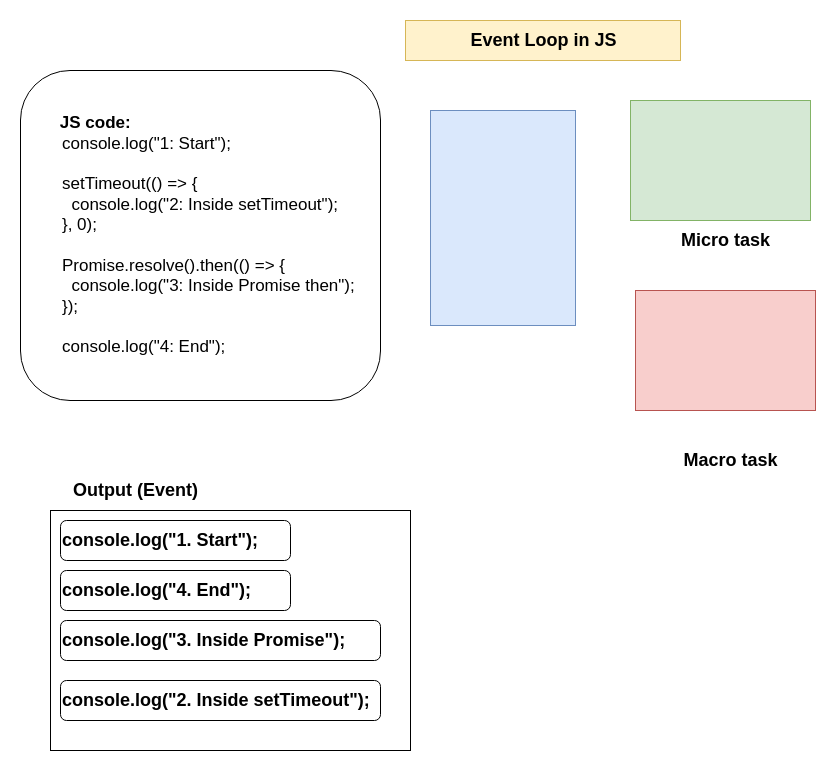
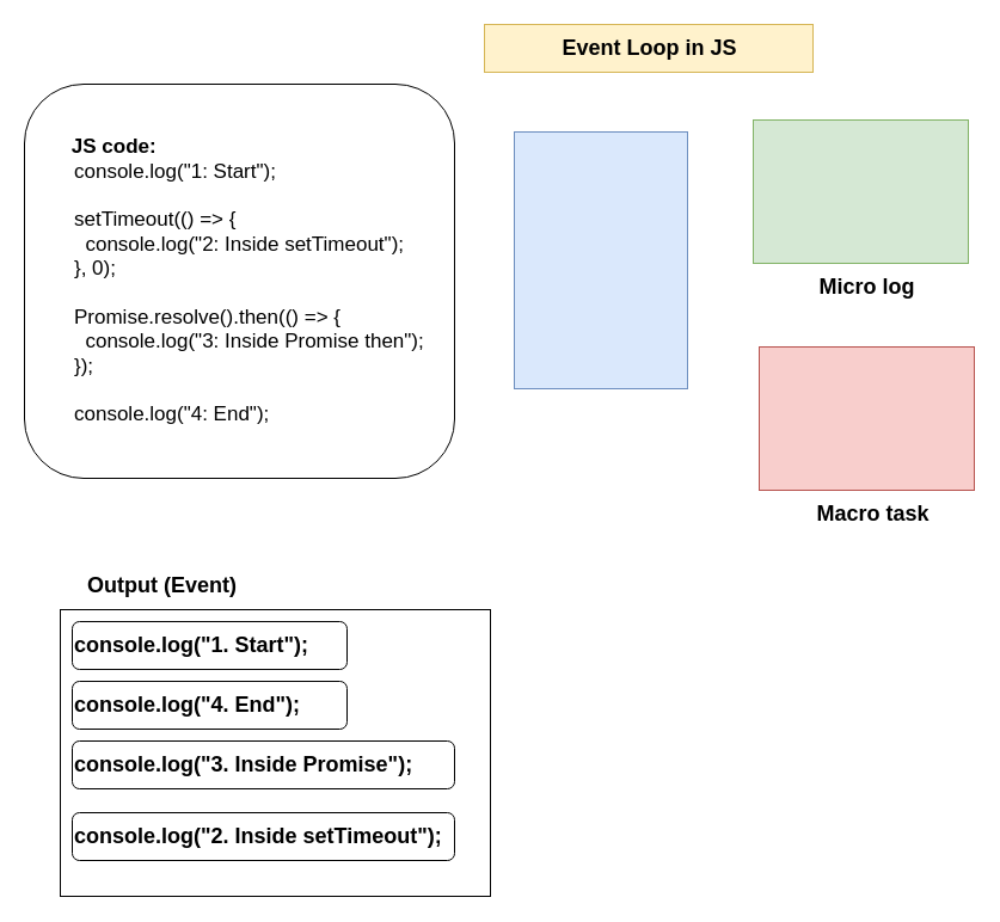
  <mxCell id="0" />
  <mxCell id="1" parent="0" />
  <mxCell id="2" value="&lt;b&gt;&lt;font style=&quot;font-size: 17px;&quot;&gt;&lt;span style=&quot;white-space: pre;&quot;&gt;&#09;&lt;/span&gt;JS code:&lt;/font&gt;&lt;/b&gt;&lt;blockquote style=&quot;margin: 0 0 0 40px; border: none; padding: 0px;&quot;&gt;&lt;div&gt;&lt;div&gt;&lt;font style=&quot;font-size: 17px;&quot;&gt;console.log(&quot;1: Start&quot;);&amp;nbsp;&lt;/font&gt;&lt;/div&gt;&lt;/div&gt;&lt;div&gt;&lt;div style=&quot;&quot;&gt;&lt;font style=&quot;font-size: 17px;&quot;&gt;&lt;br&gt;&lt;/font&gt;&lt;/div&gt;&lt;/div&gt;&lt;div&gt;&lt;div style=&quot;&quot;&gt;&lt;font style=&quot;font-size: 17px;&quot;&gt;setTimeout(() =&amp;gt; {&lt;/font&gt;&lt;/div&gt;&lt;/div&gt;&lt;div&gt;&lt;div&gt;&lt;font style=&quot;font-size: 17px;&quot;&gt;&amp;nbsp; console.log(&quot;2: Inside setTimeout&quot;);&lt;/font&gt;&lt;/div&gt;&lt;/div&gt;&lt;div&gt;&lt;div&gt;&lt;font style=&quot;font-size: 17px;&quot;&gt;}, 0);&amp;nbsp;&lt;/font&gt;&lt;/div&gt;&lt;/div&gt;&lt;div&gt;&lt;div&gt;&lt;font style=&quot;font-size: 17px;&quot;&gt;&lt;br&gt;&lt;/font&gt;&lt;/div&gt;&lt;/div&gt;&lt;div&gt;&lt;div&gt;&lt;font style=&quot;font-size: 17px;&quot;&gt;Promise.resolve().then(() =&amp;gt; {&lt;/font&gt;&lt;/div&gt;&lt;/div&gt;&lt;div&gt;&lt;div&gt;&lt;font style=&quot;font-size: 17px;&quot;&gt;&amp;nbsp; console.log(&quot;3: Inside Promise then&quot;);&lt;/font&gt;&lt;/div&gt;&lt;/div&gt;&lt;div&gt;&lt;div&gt;&lt;font style=&quot;font-size: 17px;&quot;&gt;});&amp;nbsp;&lt;/font&gt;&lt;/div&gt;&lt;/div&gt;&lt;div&gt;&lt;div&gt;&lt;font style=&quot;font-size: 17px;&quot;&gt;&lt;br&gt;&lt;/font&gt;&lt;/div&gt;&lt;/div&gt;&lt;div&gt;&lt;div style=&quot;&quot;&gt;&lt;font style=&quot;font-size: 17px;&quot;&gt;console.log(&quot;4: End&quot;);&amp;nbsp;&lt;/font&gt;&lt;/div&gt;&lt;/div&gt;&lt;/blockquote&gt;" style="rounded=1;whiteSpace=wrap;html=1;align=left;" parent="1" vertex="1"><mxGeometry x="20" y="70" width="360" height="330" as="geometry" /></mxCell>
  <mxCell id="3" value="" style="whiteSpace=wrap;html=1;fillColor=#dae8fc;strokeColor=#6c8ebf;verticalAlign=middle;" parent="1" vertex="1"><mxGeometry x="430" y="110" width="145" height="215" as="geometry" /></mxCell>
  <mxCell id="4" value="" style="whiteSpace=wrap;html=1;fillColor=#d5e8d4;strokeColor=#82b366;" parent="1" vertex="1"><mxGeometry x="630" y="100" width="180" height="120" as="geometry" /></mxCell>
- <mxCell id="5" value="&lt;b&gt;&lt;font style=&quot;font-size: 18px;&quot;&gt;Micro task&lt;/font&gt;&lt;/b&gt;" style="text;html=1;align=center;verticalAlign=middle;resizable=0;points=[];autosize=1;strokeColor=none;fillColor=none;" parent="1" vertex="1"><mxGeometry x="670" y="220" width="110" height="40" as="geometry" /></mxCell>
+ <mxCell id="5" value="&lt;b&gt;&lt;font style=&quot;font-size: 18px;&quot;&gt;Micro log&lt;/font&gt;&lt;/b&gt;" style="text;html=1;align=center;verticalAlign=middle;resizable=0;points=[];autosize=1;strokeColor=none;fillColor=none;" parent="1" vertex="1"><mxGeometry x="670" y="220" width="110" height="40" as="geometry" /></mxCell>
  <mxCell id="6" value="" style="whiteSpace=wrap;html=1;fillColor=#f8cecc;strokeColor=#b85450;" parent="1" vertex="1"><mxGeometry x="635" y="290" width="180" height="120" as="geometry" /></mxCell>
- <mxCell id="7" value="&lt;b&gt;&lt;font style=&quot;font-size: 18px;&quot;&gt;Macro task&lt;/font&gt;&lt;/b&gt;" style="text;html=1;align=center;verticalAlign=middle;resizable=0;points=[];autosize=1;strokeColor=none;fillColor=none;" parent="1" vertex="1"><mxGeometry x="670" y="440" width="120" height="40" as="geometry" /></mxCell>
+ <mxCell id="7" value="&lt;b&gt;&lt;font style=&quot;font-size: 18px;&quot;&gt;Macro task&lt;/font&gt;&lt;/b&gt;" style="text;html=1;align=center;verticalAlign=middle;resizable=0;points=[];autosize=1;strokeColor=none;fillColor=none;" parent="1" vertex="1"><mxGeometry x="670" y="410" width="120" height="40" as="geometry" /></mxCell>
  <mxCell id="8" value="&lt;b&gt;&lt;font style=&quot;font-size: 18px;&quot;&gt;Event Loop in JS&lt;/font&gt;&lt;/b&gt;" style="text;html=1;align=center;verticalAlign=middle;resizable=0;points=[];autosize=1;strokeColor=#d6b656;fillColor=#fff2cc;" parent="1" vertex="1"><mxGeometry x="405" y="20" width="275" height="40" as="geometry" /></mxCell>
  <mxCell id="9" value="&lt;b&gt;&lt;font style=&quot;font-size: 18px;&quot;&gt;Output (Event)&lt;/font&gt;&lt;/b&gt;" style="text;html=1;align=center;verticalAlign=middle;resizable=0;points=[];autosize=1;strokeColor=none;fillColor=none;" parent="1" vertex="1"><mxGeometry x="50" y="470" width="170" height="40" as="geometry" /></mxCell>
  <mxCell id="10" value="" style="whiteSpace=wrap;html=1;align=left;verticalAlign=top;" parent="1" vertex="1"><mxGeometry x="50" y="510" width="360" height="240" as="geometry" /></mxCell>
  <mxCell id="11" value="&lt;b&gt;&lt;font style=&quot;font-size: 18px;&quot;&gt;console.log(&quot;1. Start&quot;);&lt;/font&gt;&lt;/b&gt;" style="rounded=1;whiteSpace=wrap;html=1;align=left;" parent="1" vertex="1"><mxGeometry x="60" y="520" width="230" height="40" as="geometry" /></mxCell>
  <mxCell id="12" value="&lt;b&gt;&lt;font style=&quot;font-size: 18px;&quot;&gt;console.log(&quot;4. End&quot;);&lt;/font&gt;&lt;/b&gt;" style="rounded=1;whiteSpace=wrap;html=1;align=left;" parent="1" vertex="1"><mxGeometry x="60" y="570" width="230" height="40" as="geometry" /></mxCell>
  <mxCell id="13" value="&lt;b&gt;&lt;font style=&quot;font-size: 18px;&quot;&gt;console.log(&quot;3. Inside Promise&quot;);&lt;/font&gt;&lt;/b&gt;" style="rounded=1;whiteSpace=wrap;html=1;align=left;" parent="1" vertex="1"><mxGeometry x="60" y="620" width="320" height="40" as="geometry" /></mxCell>
  <mxCell id="14" value="&lt;b&gt;&lt;font style=&quot;font-size: 18px;&quot;&gt;console.log(&quot;2. Inside setTimeout&quot;);&lt;/font&gt;&lt;/b&gt;" style="rounded=1;whiteSpace=wrap;html=1;align=left;" parent="1" vertex="1"><mxGeometry x="60" y="680" width="320" height="40" as="geometry" /></mxCell>
